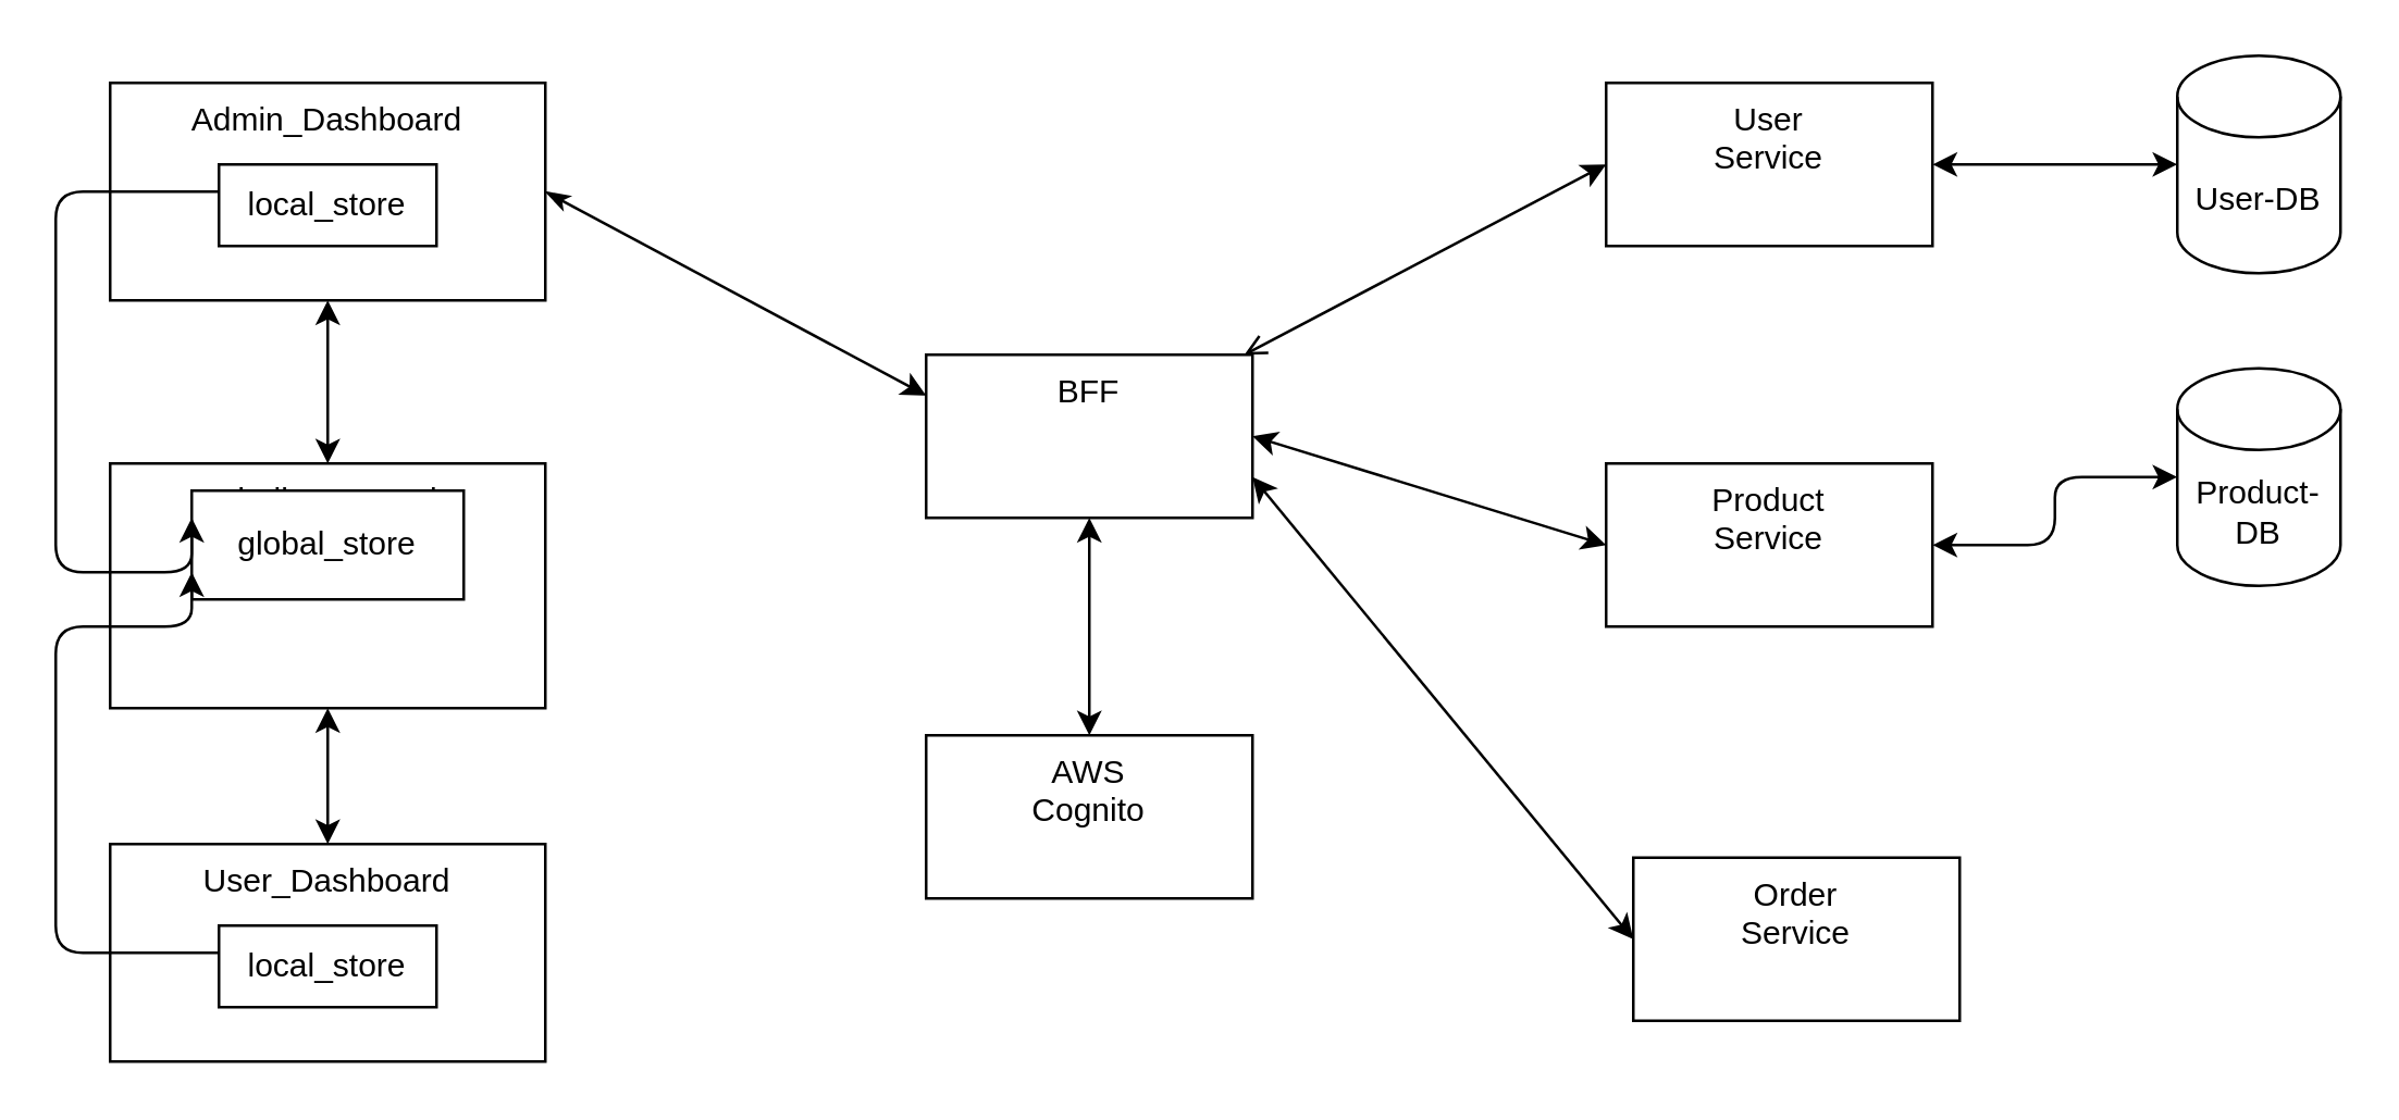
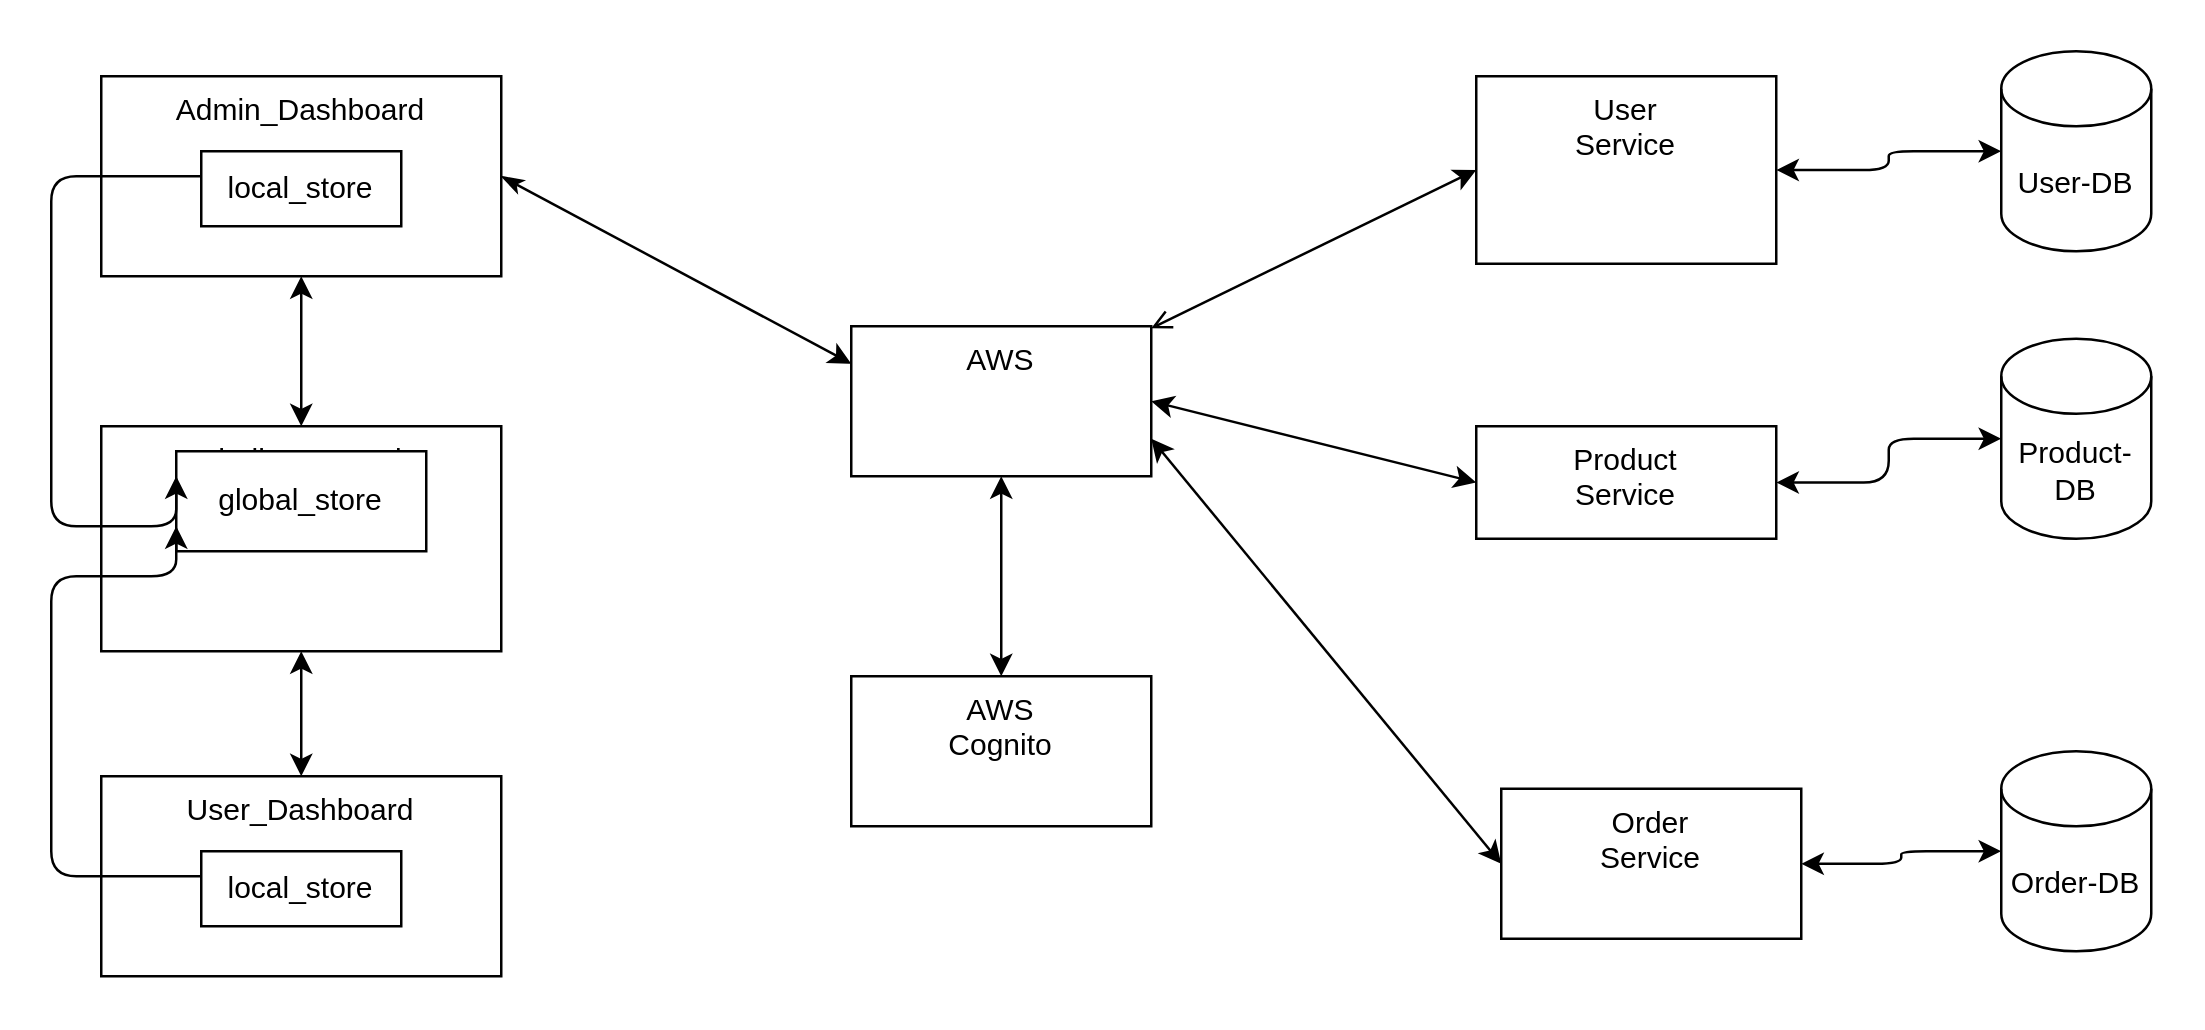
  <mxCell id="0" />
  <mxCell id="1" parent="0" />
  <mxCell id="2" style="edgeStyle=none;html=1;exitX=1;exitY=0.5;exitDx=0;exitDy=0;entryX=0;entryY=0.25;entryDx=0;entryDy=0;startArrow=classicThin;startFill=1;" edge="1" parent="1" source="4" target="12"><mxGeometry relative="1" as="geometry"><mxPoint x="340" y="140" as="targetPoint" /></mxGeometry></mxCell>
  <mxCell id="3" style="edgeStyle=orthogonalEdgeStyle;html=1;entryX=0.5;entryY=0;entryDx=0;entryDy=0;startArrow=classic;startFill=1;" edge="1" parent="1" source="4" target="6"><mxGeometry relative="1" as="geometry" /></mxCell>
  <mxCell id="4" value="Admin_Dashboard" style="rounded=0;whiteSpace=wrap;html=1;verticalAlign=top;" vertex="1" parent="1"><mxGeometry x="40" y="30" width="160" height="80" as="geometry" /></mxCell>
  <mxCell id="5" style="edgeStyle=orthogonalEdgeStyle;html=1;exitX=0.5;exitY=1;exitDx=0;exitDy=0;entryX=0.5;entryY=0;entryDx=0;entryDy=0;startArrow=classic;startFill=1;" edge="1" parent="1" source="6" target="7"><mxGeometry relative="1" as="geometry" /></mxCell>
  <mxCell id="6" value="Shell_Frontend" style="rounded=0;whiteSpace=wrap;html=1;verticalAlign=top;" vertex="1" parent="1"><mxGeometry x="40" y="170" width="160" height="90" as="geometry" /></mxCell>
  <mxCell id="7" value="User_Dashboard" style="rounded=0;whiteSpace=wrap;html=1;verticalAlign=top;" vertex="1" parent="1"><mxGeometry x="40" y="310" width="160" height="80" as="geometry" /></mxCell>
  <mxCell id="8" style="edgeStyle=none;html=1;entryX=0;entryY=0.5;entryDx=0;entryDy=0;startArrow=open;startFill=0;" edge="1" parent="1" source="12" target="15"><mxGeometry relative="1" as="geometry" /></mxCell>
  <mxCell id="9" style="edgeStyle=none;html=1;entryX=0;entryY=0.5;entryDx=0;entryDy=0;exitX=1;exitY=0.5;exitDx=0;exitDy=0;startArrow=classic;startFill=1;" edge="1" parent="1" source="12" target="17"><mxGeometry relative="1" as="geometry" /></mxCell>
  <mxCell id="10" style="edgeStyle=none;html=1;entryX=0;entryY=0.5;entryDx=0;entryDy=0;exitX=1;exitY=0.75;exitDx=0;exitDy=0;startArrow=classic;startFill=1;" edge="1" parent="1" source="12" target="19"><mxGeometry relative="1" as="geometry" /></mxCell>
  <mxCell id="11" style="edgeStyle=none;html=1;entryX=0.5;entryY=0;entryDx=0;entryDy=0;startArrow=classic;startFill=1;" edge="1" parent="1" source="12" target="13"><mxGeometry relative="1" as="geometry" /></mxCell>
- <mxCell id="12" value="BFF" style="rounded=0;whiteSpace=wrap;html=1;verticalAlign=top;" vertex="1" parent="1"><mxGeometry x="340" y="130" width="120" height="60" as="geometry" /></mxCell>
+ <mxCell id="12" value="AWS" style="rounded=0;whiteSpace=wrap;html=1;verticalAlign=top;" vertex="1" parent="1"><mxGeometry x="340" y="130" width="120" height="60" as="geometry" /></mxCell>
  <mxCell id="13" value="AWS&lt;br&gt;Cognito" style="rounded=0;whiteSpace=wrap;html=1;verticalAlign=top;" vertex="1" parent="1"><mxGeometry x="340" y="270" width="120" height="60" as="geometry" /></mxCell>
  <mxCell id="14" style="edgeStyle=orthogonalEdgeStyle;html=1;entryX=0;entryY=0.5;entryDx=0;entryDy=0;entryPerimeter=0;startArrow=classic;startFill=1;" edge="1" parent="1" source="15" target="25"><mxGeometry relative="1" as="geometry" /></mxCell>
- <mxCell id="15" value="User&lt;br&gt;Service" style="rounded=0;whiteSpace=wrap;html=1;verticalAlign=top;" vertex="1" parent="1"><mxGeometry x="590" y="30" width="120" height="60" as="geometry" /></mxCell>
+ <mxCell id="15" value="User&lt;br&gt;Service" style="rounded=0;whiteSpace=wrap;html=1;verticalAlign=top;" vertex="1" parent="1"><mxGeometry x="590" y="30" width="120" height="75" as="geometry" /></mxCell>
  <mxCell id="16" style="edgeStyle=orthogonalEdgeStyle;html=1;entryX=0;entryY=0.5;entryDx=0;entryDy=0;entryPerimeter=0;startArrow=classic;startFill=1;" edge="1" parent="1" source="17" target="26"><mxGeometry relative="1" as="geometry" /></mxCell>
- <mxCell id="17" value="Product&lt;br&gt;Service" style="rounded=0;whiteSpace=wrap;html=1;verticalAlign=top;" vertex="1" parent="1"><mxGeometry x="590" y="170" width="120" height="60" as="geometry" /></mxCell>
+ <mxCell id="17" value="Product&lt;br&gt;Service" style="rounded=0;whiteSpace=wrap;html=1;verticalAlign=top;" vertex="1" parent="1"><mxGeometry x="590" y="170" width="120" height="45" as="geometry" /></mxCell>
+ <mxCell id="18" style="edgeStyle=orthogonalEdgeStyle;html=1;entryX=0;entryY=0.5;entryDx=0;entryDy=0;entryPerimeter=0;startArrow=classic;startFill=1;" edge="1" parent="1" source="19" target="27"><mxGeometry relative="1" as="geometry" /></mxCell>
  <mxCell id="19" value="Order&lt;br&gt;Service" style="rounded=0;whiteSpace=wrap;html=1;verticalAlign=top;" vertex="1" parent="1"><mxGeometry x="600" y="315" width="120" height="60" as="geometry" /></mxCell>
  <mxCell id="20" value="global_store" style="rounded=0;whiteSpace=wrap;html=1;" vertex="1" parent="1"><mxGeometry x="70" y="180" width="100" height="40" as="geometry" /></mxCell>
  <mxCell id="21" style="edgeStyle=orthogonalEdgeStyle;html=1;entryX=0;entryY=0.25;entryDx=0;entryDy=0;startArrow=none;startFill=0;" edge="1" parent="1" source="22" target="20"><mxGeometry relative="1" as="geometry"><Array as="points"><mxPoint x="20" y="70" /><mxPoint x="20" y="210" /></Array></mxGeometry></mxCell>
  <mxCell id="22" value="local_store" style="rounded=0;whiteSpace=wrap;html=1;" vertex="1" parent="1"><mxGeometry x="80" y="60" width="80" height="30" as="geometry" /></mxCell>
  <mxCell id="23" style="edgeStyle=orthogonalEdgeStyle;html=1;entryX=0;entryY=0.75;entryDx=0;entryDy=0;startArrow=none;startFill=0;" edge="1" parent="1" source="24" target="20"><mxGeometry relative="1" as="geometry"><Array as="points"><mxPoint x="20" y="350" /><mxPoint x="20" y="230" /></Array></mxGeometry></mxCell>
  <mxCell id="24" value="local_store" style="rounded=0;whiteSpace=wrap;html=1;" vertex="1" parent="1"><mxGeometry x="80" y="340" width="80" height="30" as="geometry" /></mxCell>
  <mxCell id="25" value="User-DB" style="shape=cylinder3;whiteSpace=wrap;html=1;boundedLbl=1;backgroundOutline=1;size=15;" vertex="1" parent="1"><mxGeometry x="800" y="20" width="60" height="80" as="geometry" /></mxCell>
  <mxCell id="26" value="Product-DB" style="shape=cylinder3;whiteSpace=wrap;html=1;boundedLbl=1;backgroundOutline=1;size=15;" vertex="1" parent="1"><mxGeometry x="800" y="135" width="60" height="80" as="geometry" /></mxCell>
+ <mxCell id="27" value="Order-DB" style="shape=cylinder3;whiteSpace=wrap;html=1;boundedLbl=1;backgroundOutline=1;size=15;" vertex="1" parent="1"><mxGeometry x="800" y="300" width="60" height="80" as="geometry" /></mxCell>
